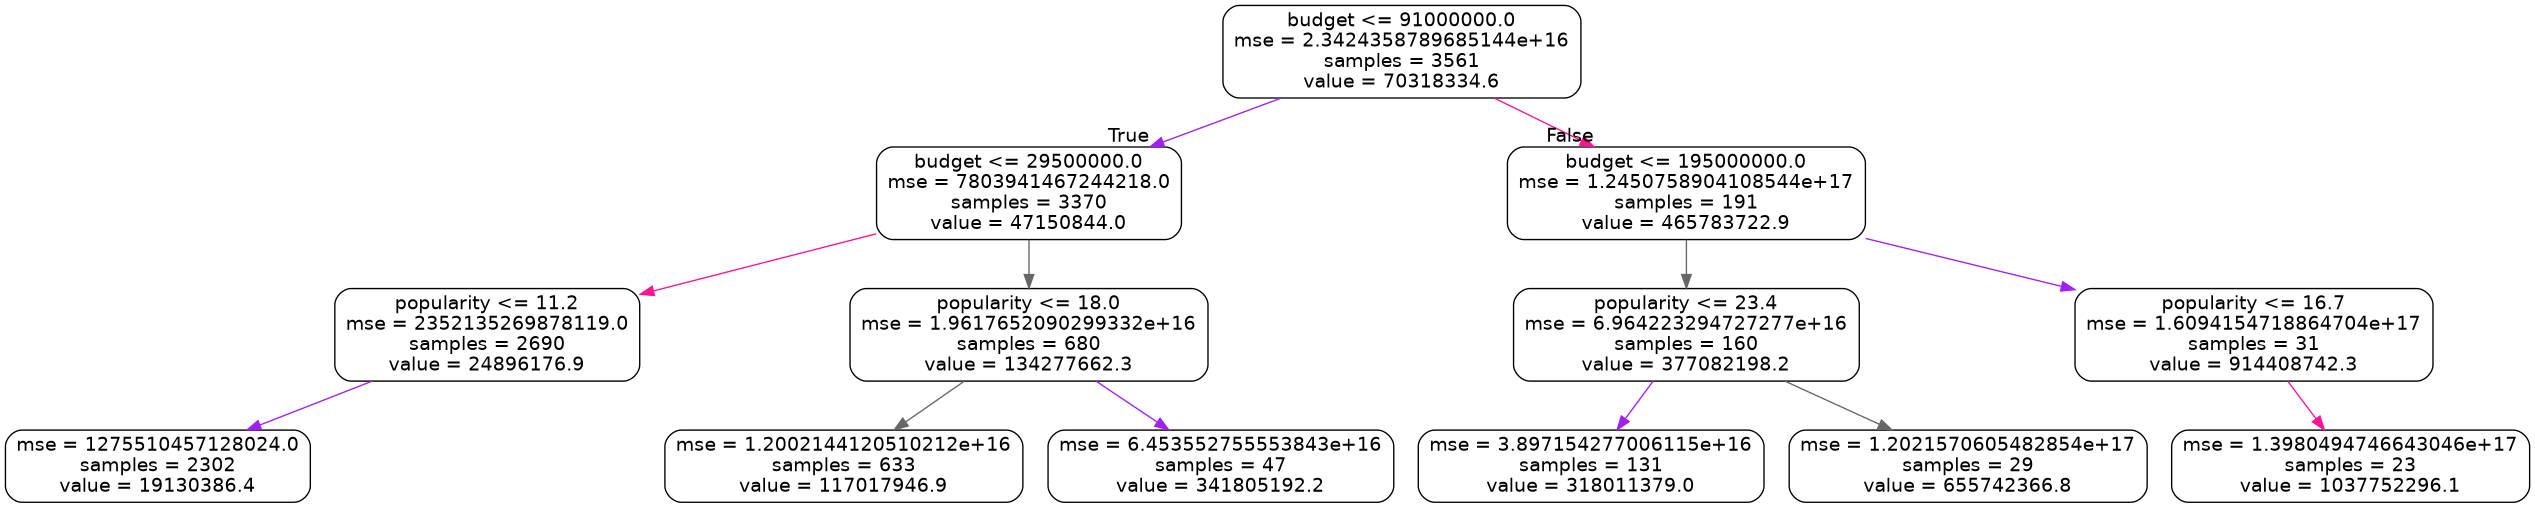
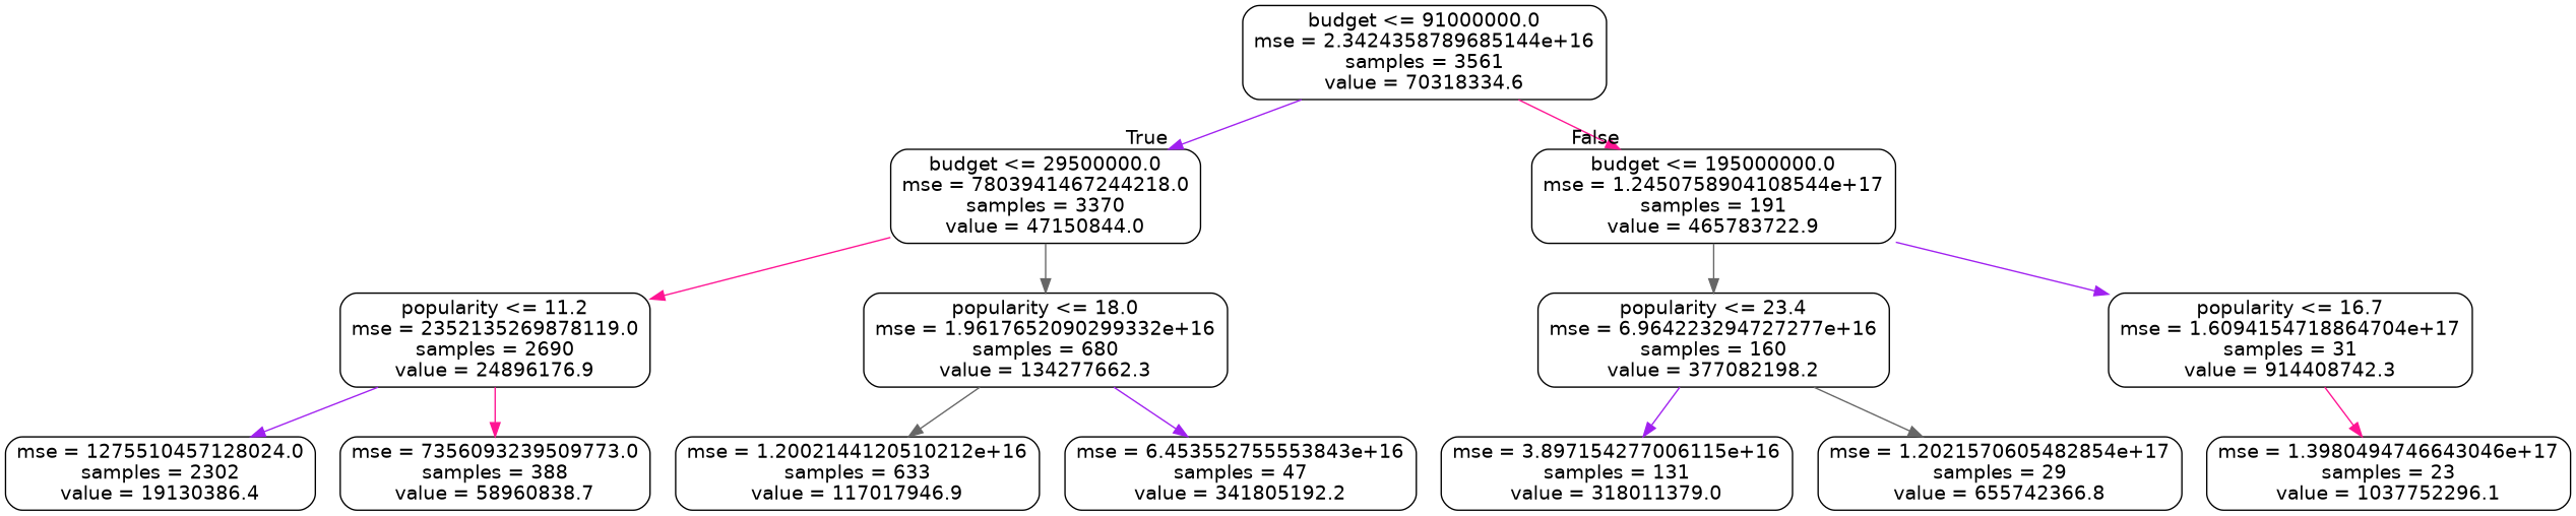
  digraph {
    node [color=black fontname=helvetica shape=box style=rounded]
    edge [color=purple fontname=helvetica]
    n1 [label="budget <= 91000000.0\nmse = 2.3424358789685144e+16\nsamples = 3561\nvalue = 70318334.6"]
    n2 [label="budget <= 29500000.0\nmse = 7803941467244218.0\nsamples = 3370\nvalue = 47150844.0"]
    n3 [label="budget <= 195000000.0\nmse = 1.2450758904108544e+17\nsamples = 191\nvalue = 465783722.9"]
    n4 [label="popularity <= 11.2\nmse = 2352135269878119.0\nsamples = 2690\nvalue = 24896176.9"]
    n5 [label="popularity <= 18.0\nmse = 1.9617652090299332e+16\nsamples = 680\nvalue = 134277662.3"]
    n6 [label="popularity <= 23.4\nmse = 6.964223294727277e+16\nsamples = 160\nvalue = 377082198.2"]
    n7 [label="popularity <= 16.7\nmse = 1.6094154718864704e+17\nsamples = 31\nvalue = 914408742.3"]
    n8 [label="mse = 1275510457128024.0\nsamples = 2302\nvalue = 19130386.4"]
+   n9 [label="mse = 7356093239509773.0\nsamples = 388\nvalue = 58960838.7"]
    n10 [label="mse = 1.2002144120510212e+16\nsamples = 633\nvalue = 117017946.9"]
    n11 [label="mse = 6.453552755553843e+16\nsamples = 47\nvalue = 341805192.2"]
    n12 [label="mse = 3.897154277006115e+16\nsamples = 131\nvalue = 318011379.0"]
    n13 [label="mse = 1.2021570605482854e+17\nsamples = 29\nvalue = 655742366.8"]
    n14 [label="mse = 1.3980494746643046e+17\nsamples = 23\nvalue = 1037752296.1"]
    n1 -> n2 [headlabel=True labelangle=45 labeldistance=2.5]
    n1 -> n3 [color=deeppink headlabel=False labelangle=-45 labeldistance=2.5]
    n2 -> n4 [color=deeppink]
    n2 -> n5 [color=gray40]
    n3 -> n6 [color=gray40]
    n3 -> n7
    n4 -> n8
+   n4 -> n9 [color=deeppink]
    n5 -> n10 [color=gray40]
    n5 -> n11
    n6 -> n12
    n6 -> n13 [color=gray40]
    n7 -> n14 [color=deeppink]
  }
